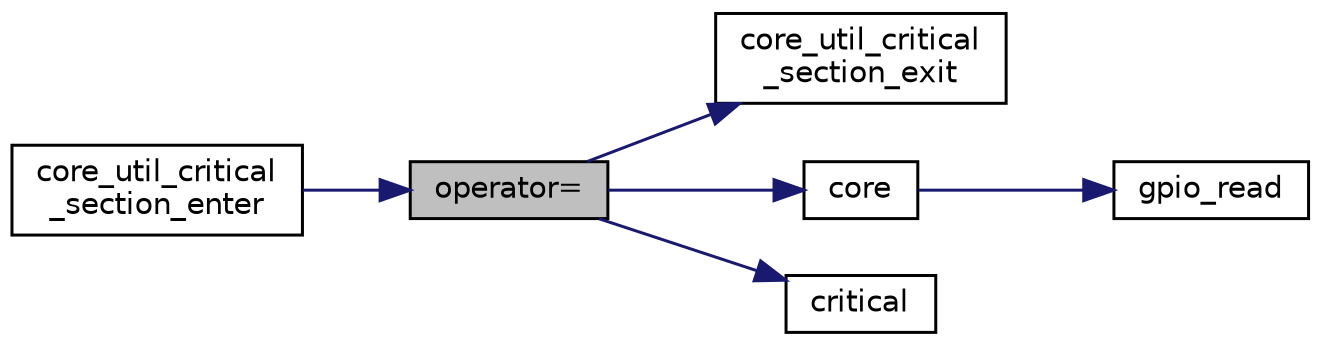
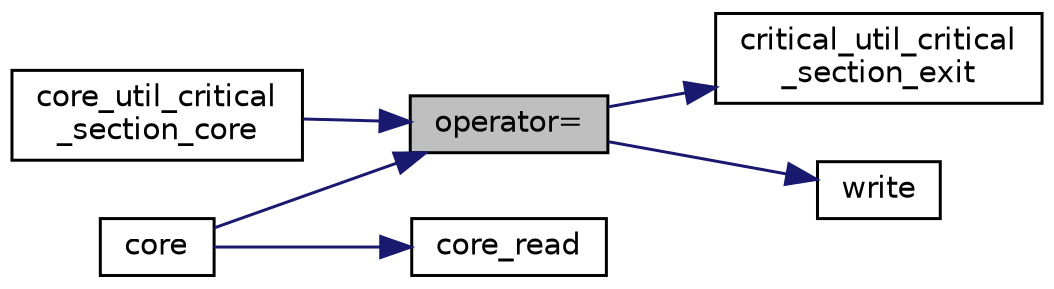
  digraph {
    rankdir=LR
    node [color=black fillcolor=white fontname=Helvetica fontsize=10 shape=record style=filled]
    edge [color=midnightblue fontname=Helvetica fontsize=10 labelfontname=Helvetica labelfontsize=10 style=solid]
    n1 [fillcolor=grey75 fontcolor=black height=0.2 label="operator=" width=0.4]
-   n2 [height=0.2 label="core_util_critical\l_section_exit" width=0.4]
+   n2 [height=0.2 label="critical_util_critical\l_section_exit" width=0.4]
    n3 [height=0.2 label=core width=0.4]
-   n4 [height=0.2 label=critical width=0.4]
-   n5 [height=0.2 label="core_util_critical\l_section_enter" width=0.4]
-   n6 [height=0.2 label=gpio_read width=0.4]
+   n4 [height=0.2 label=write width=0.4]
+   n5 [height=0.2 label="core_util_critical\l_section_core" width=0.4]
+   n6 [height=0.2 label=core_read width=0.4]
    n1 -> n2
-   n1 -> n3
+   n3 -> n1
    n1 -> n4
    n3 -> n6
    n5 -> n1
  }
